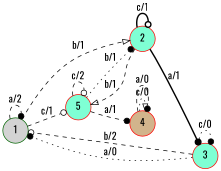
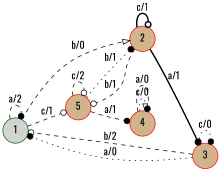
  digraph {
    fontname=Oswald
    rankdir=LR
    node [color=red fillcolor=aquamarine fontname=Oswald shape=circle style=filled]
    edge [arrowhead=dot fontname=Oswald style=dashed]
    n1 [color=darkgreen fillcolor=lightgrey label=1]
-   n2 [label=5]
-   n3 [label=2]
-   n4 [label=3]
+   n2 [fillcolor=tan label=5]
+   n3 [fillcolor=tan label=2]
+   n4 [fillcolor=tan label=3]
    n5 [fillcolor=tan label=4]
    n1 -> n1 [label="a/2"]
    n1 -> n2 [arrowhead=odot label="c/1"]
-   n1 -> n3 [arrowhead=onormal label="b/1"]
+   n1 -> n3 [arrowhead=onormal label="b/0"]
    n2 -> n2 [arrowhead=odot label="c/2"]
    n2 -> n3 [label="b/1" style=dotted]
    n2 -> n5 [label="a/1"]
-   n3 -> n2 [arrowhead=onormal label="b/1"]
+   n3 -> n2 [arrowhead=odot label="b/1"]
    n3 -> n3 [arrowhead=odot label="c/1" style=bold]
    n3 -> n4 [label="a/1" style=bold]
    n4 -> n1 [arrowhead=odot label="b/2"]
    n4 -> n1 [label="a/0" style=dotted]
    n4 -> n4 [label="c/0" style=dotted]
    n5 -> n5 [arrowhead=onormal label="c/0" style=dotted]
    n5 -> n5 [label="a/0"]
  }
